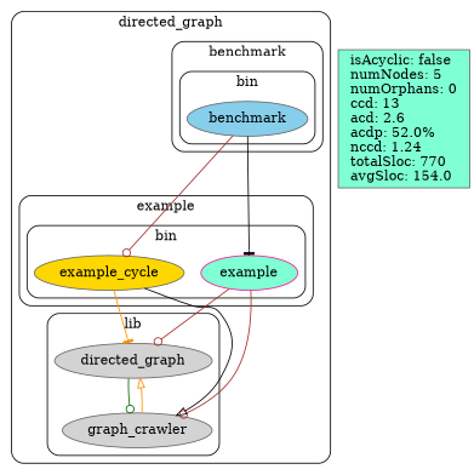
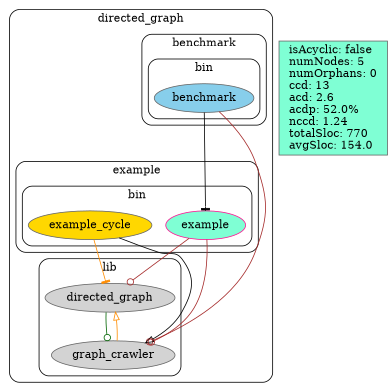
  digraph {
    rankdir=TB
    style=rounded
    node [color=gray40 fillcolor=aquamarine style=filled]
    edge [arrowhead=odot color=brown]
    n1 [fillcolor=skyblue label=benchmark]
    n2 [fillcolor=gold label=example_cycle]
    n3 [color=deeppink label=example]
    n4 [fillcolor=lightgrey label=directed_graph]
    n5 [fillcolor=lightgrey label=graph_crawler]
    n6 [label=" isAcyclic: false \l numNodes: 5 \l numOrphans: 0 \l ccd: 13 \l acd: 2.6 \l acdp: 52.0% \l nccd: 1.24 \l totalSloc: 770 \l avgSloc: 154.0 \l" shape=rect]
    subgraph cluster_1 {
      label=directed_graph
      subgraph cluster_2 {
        label=benchmark
        subgraph cluster_3 {
          label=bin
          n1
        }
      }
      subgraph cluster_4 {
        label=example
        subgraph cluster_5 {
          label=bin
          n2
          n3
        }
      }
      subgraph cluster_6 {
        label=lib
        n4
        n5
      }
    }
    n1 -> n3 [arrowhead=tee color=black]
-   n1 -> n2
+   n1 -> n5
    n2 -> n4 [arrowhead=tee color=darkorange]
    n2 -> n5 [arrowhead=onormal color=black]
    n3 -> n4
    n3 -> n5
    n4 -> n5 [color=darkgreen]
    n5 -> n4 [arrowhead=onormal color=darkorange]
  }
